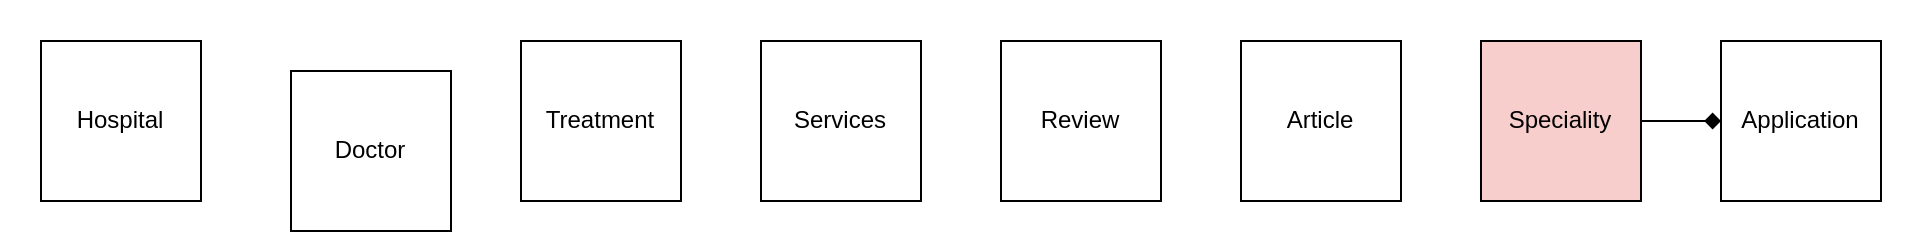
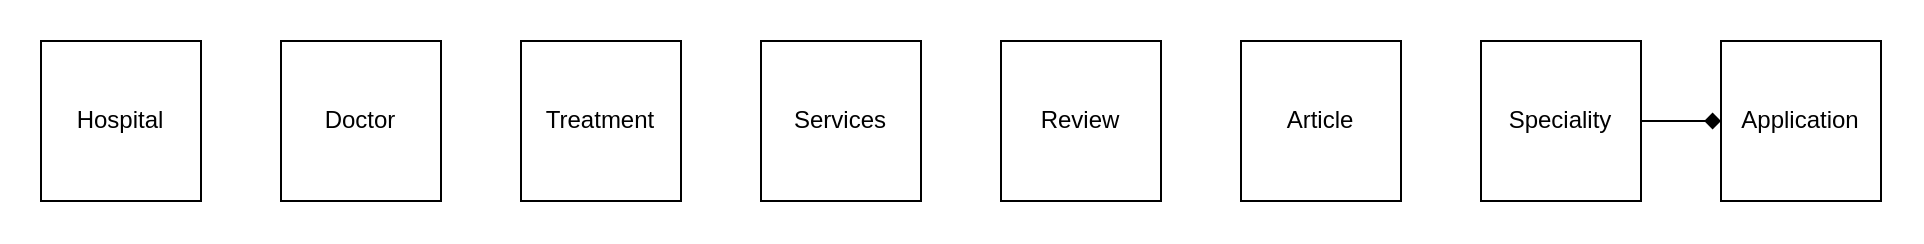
  <mxCell id="0" />
  <mxCell id="1" parent="0" />
  <mxCell id="2" value="Hospital" style="whiteSpace=wrap;html=1;aspect=fixed;" vertex="1" parent="1"><mxGeometry x="20" y="20" width="80" height="80" as="geometry" /></mxCell>
- <mxCell id="3" value="Doctor" style="whiteSpace=wrap;html=1;aspect=fixed;" vertex="1" parent="1"><mxGeometry x="145" y="35" width="80" height="80" as="geometry" /></mxCell>
+ <mxCell id="3" value="Doctor" style="whiteSpace=wrap;html=1;aspect=fixed;" vertex="1" parent="1"><mxGeometry x="140" y="20" width="80" height="80" as="geometry" /></mxCell>
  <mxCell id="4" value="Treatment" style="whiteSpace=wrap;html=1;aspect=fixed;" vertex="1" parent="1"><mxGeometry x="260" y="20" width="80" height="80" as="geometry" /></mxCell>
  <mxCell id="5" value="Services" style="whiteSpace=wrap;html=1;aspect=fixed;" vertex="1" parent="1"><mxGeometry x="380" y="20" width="80" height="80" as="geometry" /></mxCell>
  <mxCell id="6" value="Review" style="whiteSpace=wrap;html=1;aspect=fixed;" vertex="1" parent="1"><mxGeometry x="500" y="20" width="80" height="80" as="geometry" /></mxCell>
  <mxCell id="7" value="Article" style="whiteSpace=wrap;html=1;aspect=fixed;" vertex="1" parent="1"><mxGeometry x="620" y="20" width="80" height="80" as="geometry" /></mxCell>
  <mxCell id="8" value="" style="edgeStyle=orthogonalEdgeStyle;rounded=0;orthogonalLoop=1;jettySize=auto;html=1;endArrow=diamond;" edge="1" parent="1" source="9" target="10"><mxGeometry relative="1" as="geometry" /></mxCell>
- <mxCell id="9" value="&lt;span&gt;Speciality&lt;/span&gt;" style="whiteSpace=wrap;html=1;aspect=fixed;fillColor=#f8cecc;" vertex="1" parent="1"><mxGeometry x="740" y="20" width="80" height="80" as="geometry" /></mxCell>
+ <mxCell id="9" value="&lt;span&gt;Speciality&lt;/span&gt;" style="whiteSpace=wrap;html=1;aspect=fixed;" vertex="1" parent="1"><mxGeometry x="740" y="20" width="80" height="80" as="geometry" /></mxCell>
  <mxCell id="10" value="&lt;span&gt;Application&lt;/span&gt;" style="whiteSpace=wrap;html=1;aspect=fixed;" vertex="1" parent="1"><mxGeometry x="860" y="20" width="80" height="80" as="geometry" /></mxCell>
